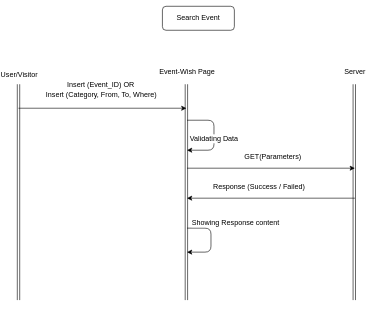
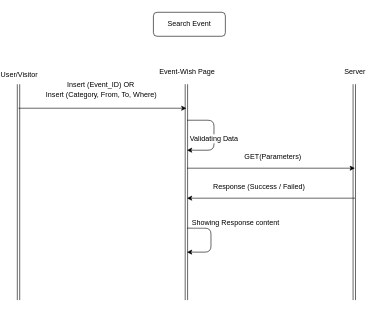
  <mxCell id="0" />
  <mxCell id="1" parent="0" />
  <mxCell id="2" value="" style="shape=link;html=1;" edge="1" parent="1"><mxGeometry width="50" height="50" relative="1" as="geometry"><mxPoint x="20" y="500" as="sourcePoint" /><mxPoint x="20" y="140" as="targetPoint" /></mxGeometry></mxCell>
  <mxCell id="3" value="User/Visitor" style="text;html=1;resizable=0;points=[];align=center;verticalAlign=middle;labelBackgroundColor=#ffffff;" vertex="1" connectable="0" parent="2"><mxGeometry x="0.918" y="-7" relative="1" as="geometry"><mxPoint x="-7" y="-32" as="offset" /></mxGeometry></mxCell>
  <mxCell id="4" value="" style="shape=link;html=1;" edge="1" parent="1"><mxGeometry width="50" height="50" relative="1" as="geometry"><mxPoint x="300" y="500" as="sourcePoint" /><mxPoint x="300" y="140" as="targetPoint" /></mxGeometry></mxCell>
  <mxCell id="5" value="Event-Wish Page" style="text;html=1;resizable=0;points=[];align=center;verticalAlign=middle;labelBackgroundColor=#ffffff;" vertex="1" connectable="0" parent="4"><mxGeometry x="0.825" y="-7" relative="1" as="geometry"><mxPoint x="-7" y="-52" as="offset" /></mxGeometry></mxCell>
- <mxCell id="6" value="Search Event" style="rounded=1;whiteSpace=wrap;html=1;" vertex="1" parent="1"><mxGeometry x="260" y="10" width="120" height="40" as="geometry" /></mxCell>
+ <mxCell id="6" value="Search Event" style="rounded=1;whiteSpace=wrap;html=1;" vertex="1" parent="1"><mxGeometry x="245" y="20" width="120" height="40" as="geometry" /></mxCell>
  <mxCell id="7" value="" style="shape=link;html=1;" edge="1" parent="1"><mxGeometry width="50" height="50" relative="1" as="geometry"><mxPoint x="580" y="500" as="sourcePoint" /><mxPoint x="580" y="140" as="targetPoint" /></mxGeometry></mxCell>
  <mxCell id="8" value="Server" style="text;html=1;resizable=0;points=[];align=center;verticalAlign=middle;labelBackgroundColor=#ffffff;" vertex="1" connectable="0" parent="7"><mxGeometry x="0.388" y="-1" relative="1" as="geometry"><mxPoint x="-1" y="-130.5" as="offset" /></mxGeometry></mxCell>
  <mxCell id="9" value="" style="endArrow=classic;html=1;" edge="1" parent="1"><mxGeometry width="50" height="50" relative="1" as="geometry"><mxPoint x="20" y="180" as="sourcePoint" /><mxPoint x="300" y="180" as="targetPoint" /></mxGeometry></mxCell>
  <mxCell id="10" value="Insert (Event_ID) OR" style="text;html=1;resizable=0;points=[];align=center;verticalAlign=middle;labelBackgroundColor=#ffffff;" vertex="1" connectable="0" parent="9"><mxGeometry x="0.199" y="-4" relative="1" as="geometry"><mxPoint x="-31.5" y="-44" as="offset" /></mxGeometry></mxCell>
  <mxCell id="11" value="" style="endArrow=classic;html=1;" edge="1" parent="1"><mxGeometry width="50" height="50" relative="1" as="geometry"><mxPoint x="301" y="280" as="sourcePoint" /><mxPoint x="581" y="280" as="targetPoint" /></mxGeometry></mxCell>
  <mxCell id="12" value="GET(Parameters)" style="text;html=1;resizable=0;points=[];align=center;verticalAlign=middle;labelBackgroundColor=#ffffff;" vertex="1" connectable="0" parent="11"><mxGeometry x="0.275" y="-4" relative="1" as="geometry"><mxPoint x="-37" y="-24" as="offset" /></mxGeometry></mxCell>
  <mxCell id="13" value="" style="endArrow=classic;html=1;" edge="1" parent="1"><mxGeometry width="50" height="50" relative="1" as="geometry"><mxPoint x="581" y="330" as="sourcePoint" /><mxPoint x="301" y="330" as="targetPoint" /></mxGeometry></mxCell>
  <mxCell id="14" value="Response (Success / Failed)" style="text;html=1;resizable=0;points=[];align=center;verticalAlign=middle;labelBackgroundColor=#ffffff;" vertex="1" connectable="0" parent="13"><mxGeometry x="-0.124" y="5" relative="1" as="geometry"><mxPoint x="-37.5" y="-25" as="offset" /></mxGeometry></mxCell>
  <mxCell id="15" value="" style="endArrow=classic;html=1;" edge="1" parent="1"><mxGeometry width="50" height="50" relative="1" as="geometry"><mxPoint x="301" y="380" as="sourcePoint" /><mxPoint x="301" y="420" as="targetPoint" /><Array as="points"><mxPoint x="341" y="380" /><mxPoint x="341" y="420" /></Array></mxGeometry></mxCell>
  <mxCell id="16" value="Showing Response content" style="text;html=1;resizable=0;points=[];align=center;verticalAlign=middle;labelBackgroundColor=#ffffff;" vertex="1" connectable="0" parent="15"><mxGeometry x="0.699" y="-4" relative="1" as="geometry"><mxPoint x="62.5" y="-46" as="offset" /></mxGeometry></mxCell>
  <mxCell id="17" value="" style="endArrow=classic;html=1;" edge="1" parent="1"><mxGeometry width="50" height="50" relative="1" as="geometry"><mxPoint x="301" y="200" as="sourcePoint" /><mxPoint x="301" y="250" as="targetPoint" /><Array as="points"><mxPoint x="346" y="200" /><mxPoint x="346" y="250" /></Array></mxGeometry></mxCell>
  <mxCell id="18" value="Validating Data" style="text;html=1;resizable=0;points=[];align=center;verticalAlign=middle;labelBackgroundColor=#ffffff;" vertex="1" connectable="0" parent="17"><mxGeometry x="-0.48" y="-15" relative="1" as="geometry"><mxPoint x="8.5" y="15" as="offset" /></mxGeometry></mxCell>
  <mxCell id="19" value="Insert (Category, From, To, Where)" style="text;html=1;resizable=0;points=[];align=center;verticalAlign=middle;labelBackgroundColor=#ffffff;" vertex="1" connectable="0" parent="1"><mxGeometry x="184" y="180" as="geometry"><mxPoint x="-27" y="-24" as="offset" /></mxGeometry></mxCell>
